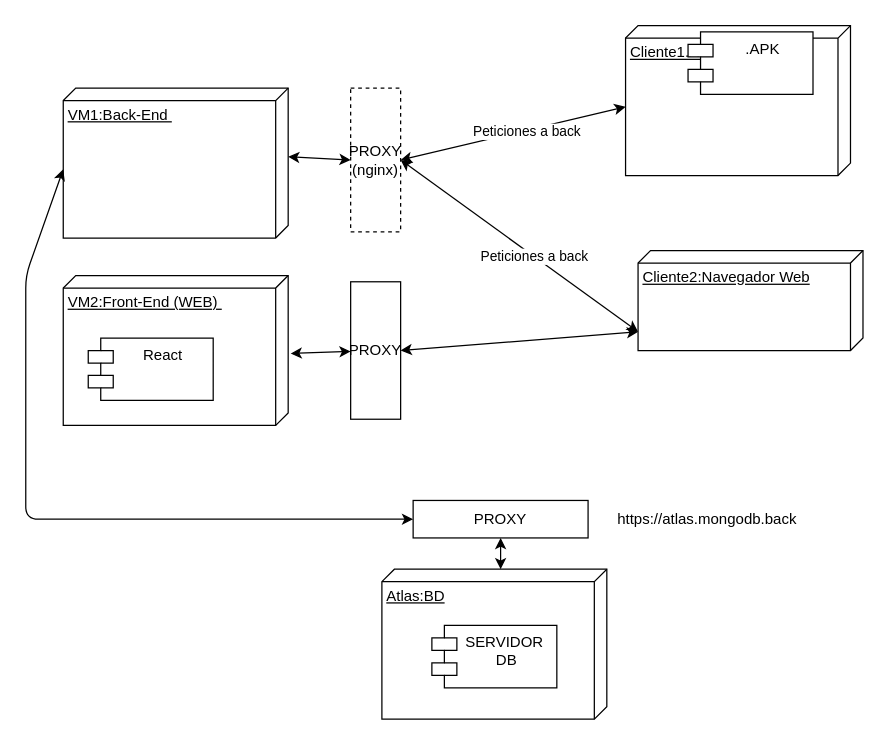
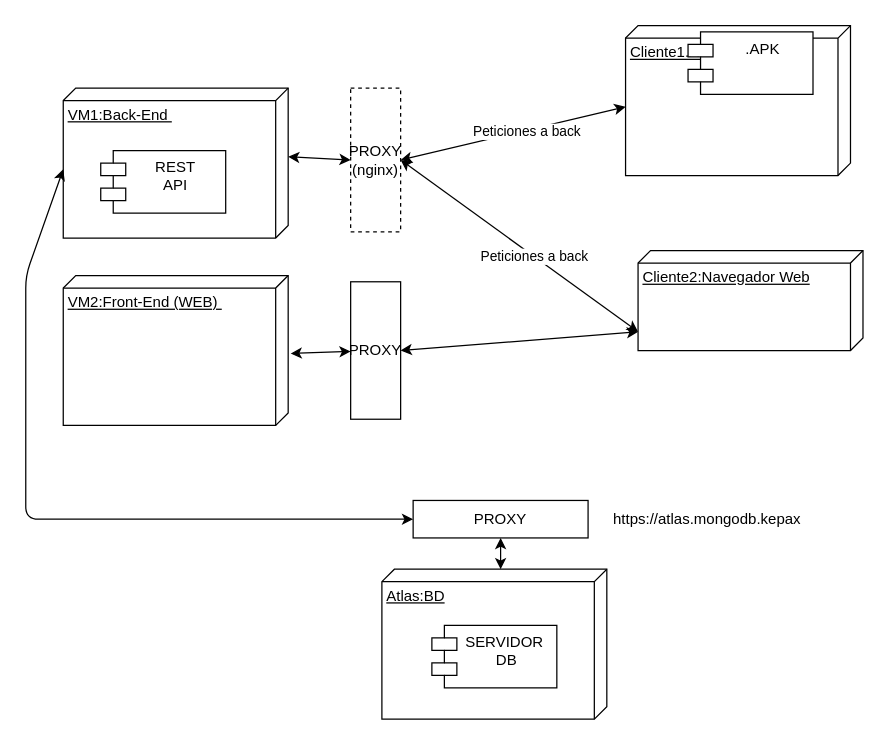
  <mxCell id="0" />
  <mxCell id="1" parent="0" />
  <mxCell id="2" value="VM1:Back-End&amp;nbsp;" style="verticalAlign=top;align=left;spacingTop=8;spacingLeft=2;spacingRight=12;shape=cube;size=10;direction=south;fontStyle=4;html=1;" vertex="1" parent="1"><mxGeometry x="50" y="70" width="180" height="120" as="geometry" /></mxCell>
  <mxCell id="3" value="VM2:Front-End (WEB)&amp;nbsp;" style="verticalAlign=top;align=left;spacingTop=8;spacingLeft=2;spacingRight=12;shape=cube;size=10;direction=south;fontStyle=4;html=1;" vertex="1" parent="1"><mxGeometry x="50" y="220" width="180" height="120" as="geometry" /></mxCell>
  <mxCell id="4" value="PROXY&lt;br&gt;(nginx)" style="rounded=0;whiteSpace=wrap;html=1;dashed=1;" vertex="1" parent="1"><mxGeometry x="280" y="70" width="40" height="115" as="geometry" /></mxCell>
  <mxCell id="5" value="Atlas:BD" style="verticalAlign=top;align=left;spacingTop=8;spacingLeft=2;spacingRight=12;shape=cube;size=10;direction=south;fontStyle=4;html=1;" vertex="1" parent="1"><mxGeometry x="305" y="455" width="180" height="120" as="geometry" /></mxCell>
  <mxCell id="6" value="PROXY" style="rounded=0;whiteSpace=wrap;html=1;" vertex="1" parent="1"><mxGeometry x="330" y="400" width="140" height="30" as="geometry" /></mxCell>
  <mxCell id="7" value="Cliente1.APK" style="verticalAlign=top;align=left;spacingTop=8;spacingLeft=2;spacingRight=12;shape=cube;size=10;direction=south;fontStyle=4;html=1;" vertex="1" parent="1"><mxGeometry x="500" y="20" width="180" height="120" as="geometry" /></mxCell>
  <mxCell id="8" value="Cliente2:Navegador Web" style="verticalAlign=top;align=left;spacingTop=8;spacingLeft=2;spacingRight=12;shape=cube;size=10;direction=south;fontStyle=4;html=1;" vertex="1" parent="1"><mxGeometry x="510" y="200" width="180" height="80" as="geometry" /></mxCell>
  <mxCell id="9" value="PROXY" style="rounded=0;whiteSpace=wrap;html=1;" vertex="1" parent="1"><mxGeometry x="280" y="225" width="40" height="110" as="geometry" /></mxCell>
  <mxCell id="10" value="" style="endArrow=classic;startArrow=classic;html=1;exitX=0;exitY=0;exitDx=55;exitDy=0;exitPerimeter=0;entryX=0;entryY=0.5;entryDx=0;entryDy=0;" edge="1" parent="1" source="2" target="4"><mxGeometry width="50" height="50" relative="1" as="geometry"><mxPoint x="450" y="300" as="sourcePoint" /><mxPoint x="500" y="250" as="targetPoint" /></mxGeometry></mxCell>
  <mxCell id="11" value="" style="endArrow=classic;startArrow=classic;html=1;exitX=0.52;exitY=-0.011;exitDx=0;exitDy=0;exitPerimeter=0;" edge="1" parent="1" source="3" target="9"><mxGeometry width="50" height="50" relative="1" as="geometry"><mxPoint x="230" y="278.75" as="sourcePoint" /><mxPoint x="280" y="281.25" as="targetPoint" /></mxGeometry></mxCell>
  <mxCell id="12" value="" style="endArrow=classic;startArrow=classic;html=1;exitX=0;exitY=0;exitDx=65;exitDy=180;exitPerimeter=0;entryX=1;entryY=0.5;entryDx=0;entryDy=0;" edge="1" parent="1" source="7" target="4"><mxGeometry width="50" height="50" relative="1" as="geometry"><mxPoint x="241.98" y="292.4" as="sourcePoint" /><mxPoint x="290" y="290.706" as="targetPoint" /><Array as="points" /></mxGeometry></mxCell>
  <mxCell id="13" value="&lt;span style=&quot;color: rgba(0 , 0 , 0 , 0) ; font-family: monospace ; font-size: 0px ; background-color: rgb(248 , 249 , 250)&quot;&gt;%3CmxGraphModel%3E%3Croot%3E%3CmxCell%20id%3D%220%22%2F%3E%3CmxCell%20id%3D%221%22%20parent%3D%220%22%2F%3E%3CmxCell%20id%3D%222%22%20value%3D%22Peticiones%20a%20back%22%20style%3D%22edgeLabel%3Bhtml%3D1%3Balign%3Dcenter%3BverticalAlign%3Dmiddle%3Bresizable%3D0%3Bpoints%3D%5B%5D%3B%22%20vertex%3D%221%22%20connectable%3D%220%22%20parent%3D%221%22%3E%3CmxGeometry%20x%3D%22456.935%22%20y%3D%22194.887%22%20as%3D%22geometry%22%2F%3E%3C%2FmxCell%3E%3C%2Froot%3E%3C%2FmxGraphModel%3E&lt;/span&gt;" style="edgeLabel;html=1;align=center;verticalAlign=middle;resizable=0;points=[];" vertex="1" connectable="0" parent="12"><mxGeometry x="-0.19" y="4" relative="1" as="geometry"><mxPoint as="offset" /></mxGeometry></mxCell>
  <mxCell id="14" value="Peticiones a back" style="edgeLabel;html=1;align=center;verticalAlign=middle;resizable=0;points=[];" vertex="1" connectable="0" parent="12"><mxGeometry x="-0.108" y="1" relative="1" as="geometry"><mxPoint as="offset" /></mxGeometry></mxCell>
  <mxCell id="15" value="" style="endArrow=classic;startArrow=classic;html=1;exitX=1;exitY=0.5;exitDx=0;exitDy=0;entryX=0;entryY=0;entryDx=65;entryDy=180;entryPerimeter=0;" edge="1" parent="1" source="4" target="8"><mxGeometry width="50" height="50" relative="1" as="geometry"><mxPoint x="510" y="95" as="sourcePoint" /><mxPoint x="330" y="137.5" as="targetPoint" /><Array as="points" /></mxGeometry></mxCell>
  <mxCell id="16" value="Peticiones a back" style="edgeLabel;html=1;align=center;verticalAlign=middle;resizable=0;points=[];" vertex="1" connectable="0" parent="15"><mxGeometry x="0.126" relative="1" as="geometry"><mxPoint as="offset" /></mxGeometry></mxCell>
  <mxCell id="17" value="" style="endArrow=classic;startArrow=classic;html=1;exitX=1;exitY=0.5;exitDx=0;exitDy=0;entryX=0;entryY=0;entryDx=65;entryDy=180;entryPerimeter=0;" edge="1" parent="1" source="9" target="8"><mxGeometry width="50" height="50" relative="1" as="geometry"><mxPoint x="330" y="137.5" as="sourcePoint" /><mxPoint x="520" y="275" as="targetPoint" /><Array as="points" /></mxGeometry></mxCell>
- <mxCell id="18" value="https://atlas.mongodb.back" style="text;html=1;align=center;verticalAlign=middle;resizable=0;points=[];autosize=1;" vertex="1" parent="1"><mxGeometry x="480" y="405" width="170" height="20" as="geometry" /></mxCell>
+ <mxCell id="18" value="https://atlas.mongodb.kepax" style="text;html=1;align=center;verticalAlign=middle;resizable=0;points=[];autosize=1;" vertex="1" parent="1"><mxGeometry x="480" y="405" width="170" height="20" as="geometry" /></mxCell>
  <mxCell id="19" value="" style="endArrow=classic;startArrow=classic;html=1;entryX=0;entryY=0.5;entryDx=0;entryDy=0;exitX=0;exitY=0;exitDx=65;exitDy=180;exitPerimeter=0;" edge="1" parent="1" source="2" target="6"><mxGeometry width="50" height="50" relative="1" as="geometry"><mxPoint x="0" y="415" as="sourcePoint" /><mxPoint x="210" y="532.5" as="targetPoint" /><Array as="points"><mxPoint x="20" y="220" /><mxPoint x="20" y="415" /></Array></mxGeometry></mxCell>
- <mxCell id="21" value="React" style="shape=module;align=left;spacingLeft=20;align=center;verticalAlign=top;" vertex="1" parent="1"><mxGeometry x="70" y="270" width="100" height="50" as="geometry" /></mxCell>
+ <mxCell id="20" value="REST&#10;API" style="shape=module;align=left;spacingLeft=20;align=center;verticalAlign=top;" vertex="1" parent="1"><mxGeometry x="80" y="120" width="100" height="50" as="geometry" /></mxCell>
  <mxCell id="22" value=".APK" style="shape=module;align=left;spacingLeft=20;align=center;verticalAlign=top;" vertex="1" parent="1"><mxGeometry x="550" y="25" width="100" height="50" as="geometry" /></mxCell>
  <mxCell id="23" value="SERVIDOR &#10;DB" style="shape=module;align=left;spacingLeft=20;align=center;verticalAlign=top;" vertex="1" parent="1"><mxGeometry x="345" y="500" width="100" height="50" as="geometry" /></mxCell>
  <mxCell id="24" value="" style="endArrow=classic;startArrow=classic;html=1;exitX=0;exitY=0;exitDx=0;exitDy=85;exitPerimeter=0;entryX=0.5;entryY=1;entryDx=0;entryDy=0;" edge="1" parent="1" source="5" target="6"><mxGeometry width="50" height="50" relative="1" as="geometry"><mxPoint x="241.98" y="292.4" as="sourcePoint" /><mxPoint x="290" y="290.706" as="targetPoint" /><Array as="points" /></mxGeometry></mxCell>
